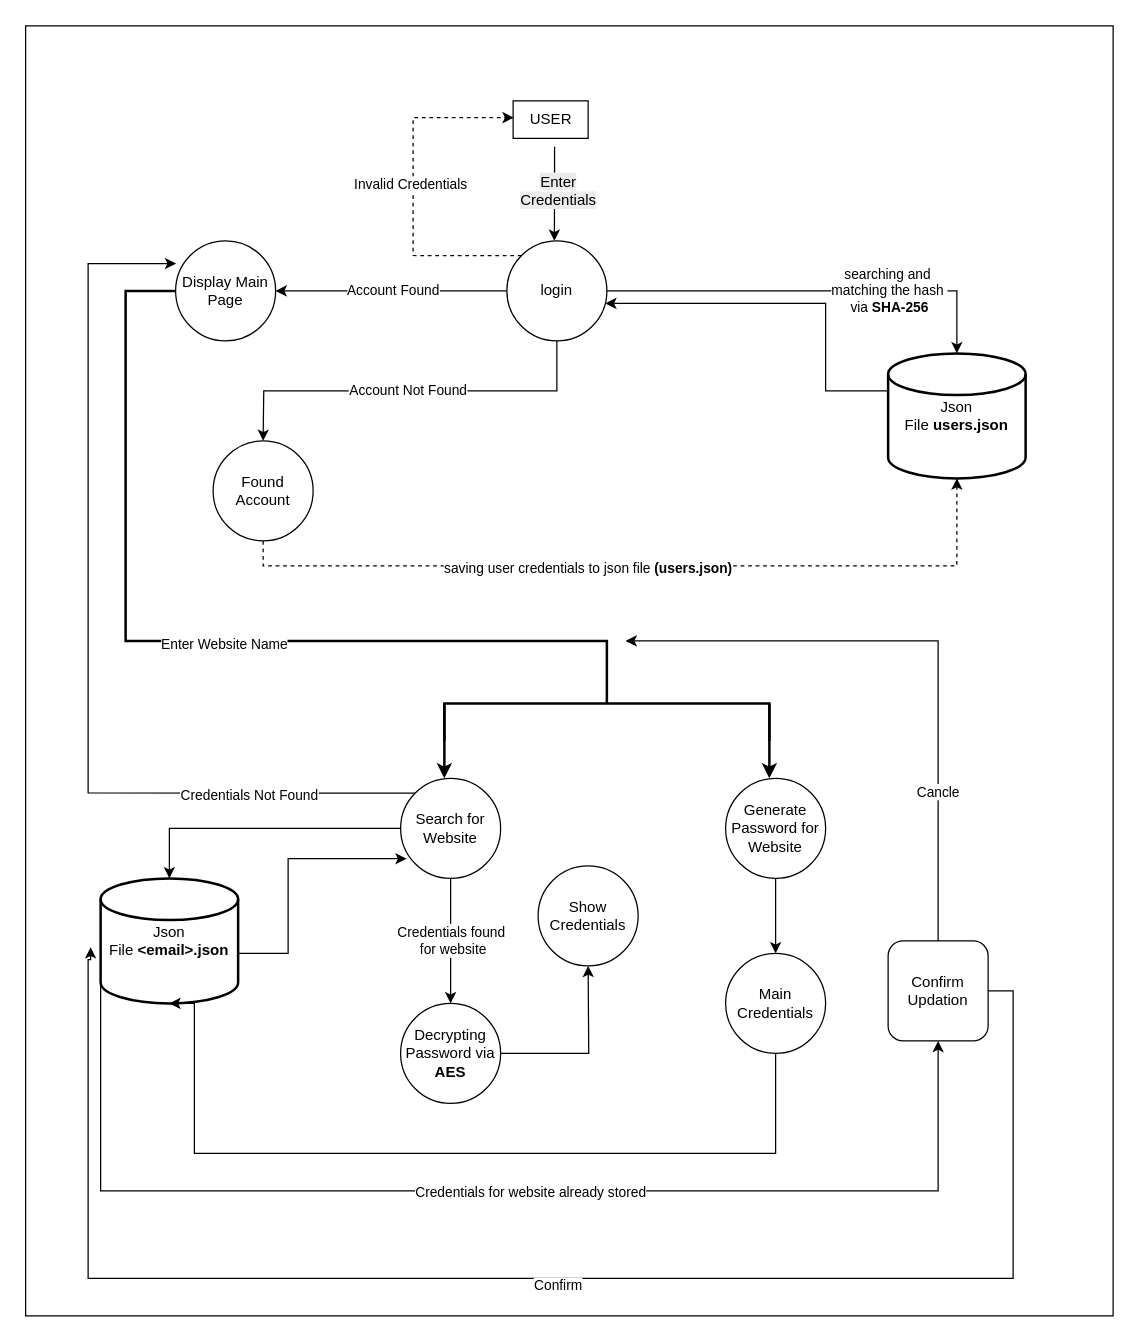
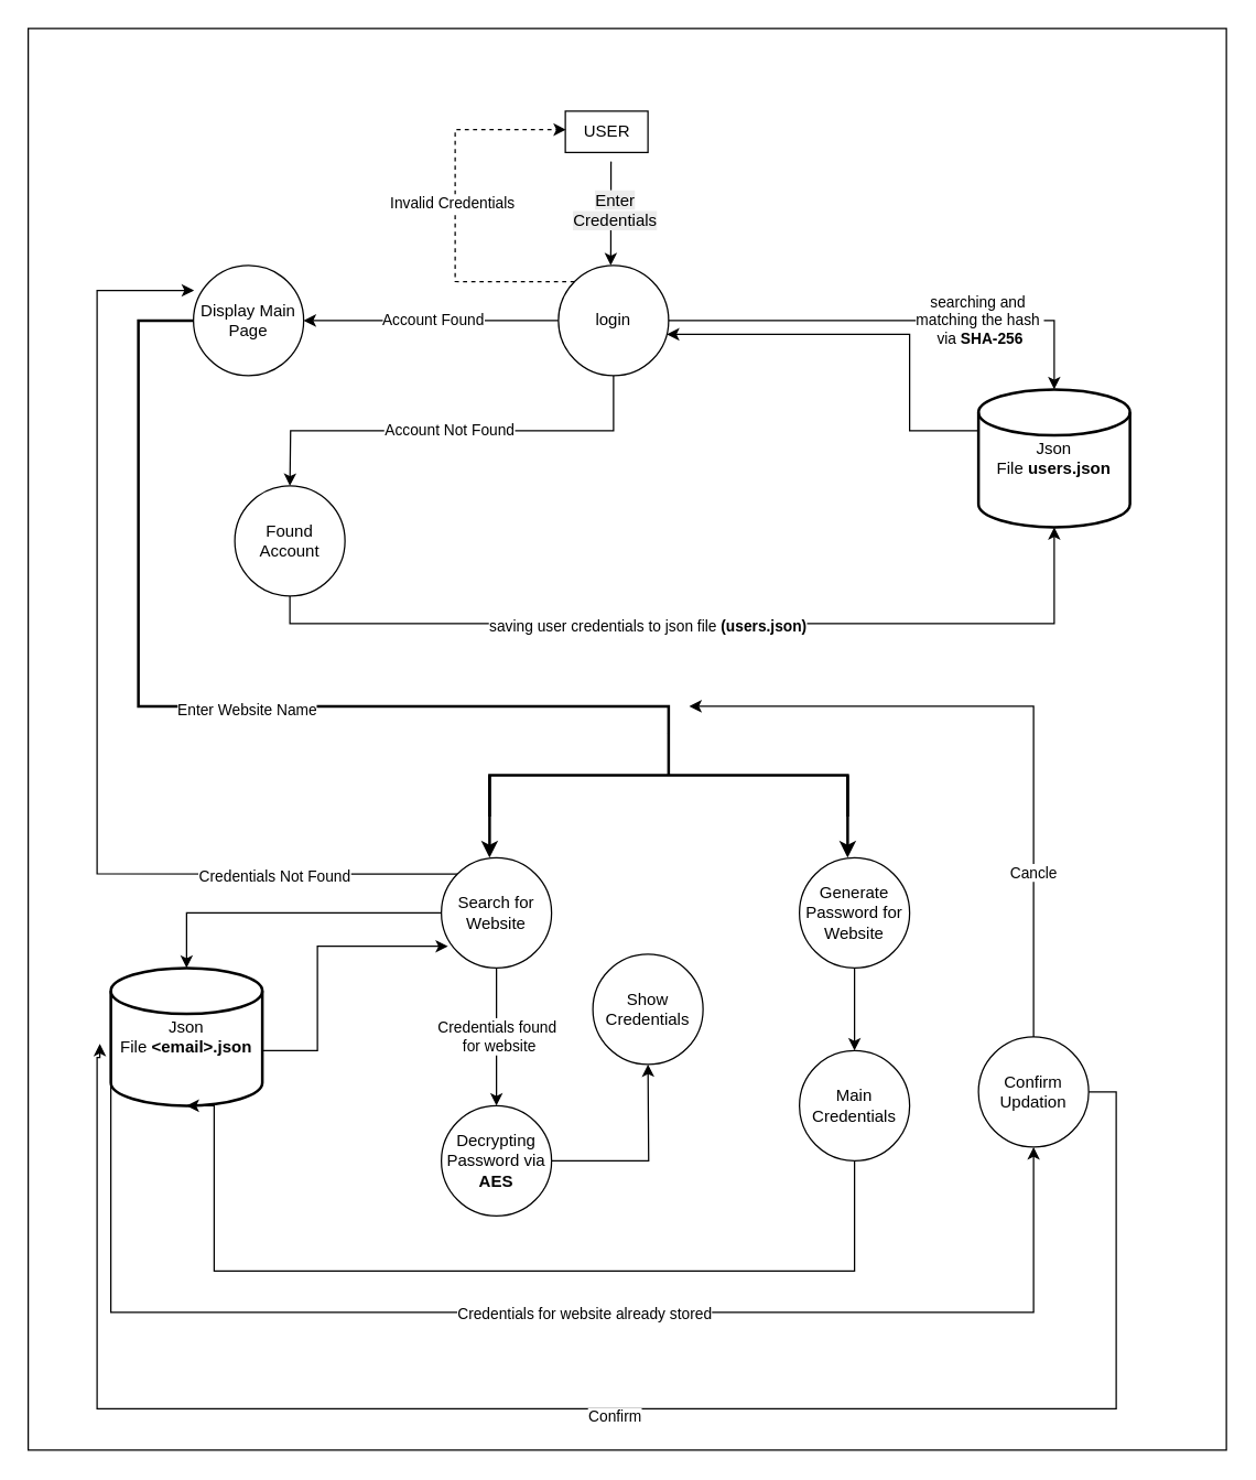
  <mxCell id="0" />
  <mxCell id="1" parent="0" />
  <mxCell id="2" value="" style="rounded=0;whiteSpace=wrap;html=1;" vertex="1" parent="1"><mxGeometry x="20" y="20" width="870" height="1032" as="geometry" /></mxCell>
  <mxCell id="3" value="USER" style="text;html=1;align=center;verticalAlign=middle;resizable=0;points=[];autosize=1;strokeColor=default;" vertex="1" parent="1"><mxGeometry x="410" y="80" width="60" height="30" as="geometry" /></mxCell>
  <mxCell id="4" value="" style="endArrow=classic;html=1;rounded=0;exitX=0.553;exitY=1.22;exitDx=0;exitDy=0;exitPerimeter=0;" edge="1" parent="1" source="3"><mxGeometry width="50" height="50" relative="1" as="geometry"><mxPoint x="460" y="322" as="sourcePoint" /><mxPoint x="443" y="192" as="targetPoint" /></mxGeometry></mxCell>
  <mxCell id="5" value="&lt;span style=&quot;font-size: 12px; text-wrap-mode: wrap; background-color: rgb(236, 236, 236);&quot;&gt;Enter Credentials&lt;/span&gt;" style="edgeLabel;html=1;align=center;verticalAlign=middle;resizable=0;points=[];" vertex="1" connectable="0" parent="4"><mxGeometry x="-0.084" y="2" relative="1" as="geometry"><mxPoint as="offset" /></mxGeometry></mxCell>
  <mxCell id="6" style="edgeStyle=orthogonalEdgeStyle;rounded=0;orthogonalLoop=1;jettySize=auto;html=1;exitX=0.5;exitY=1;exitDx=0;exitDy=0;" edge="1" parent="1" source="10"><mxGeometry relative="1" as="geometry"><mxPoint x="210" y="352" as="targetPoint" /></mxGeometry></mxCell>
  <mxCell id="7" value="Account Not Found" style="edgeLabel;html=1;align=center;verticalAlign=middle;resizable=0;points=[];" vertex="1" connectable="0" parent="6"><mxGeometry x="0.02" y="-1" relative="1" as="geometry"><mxPoint as="offset" /></mxGeometry></mxCell>
  <mxCell id="8" style="edgeStyle=orthogonalEdgeStyle;rounded=0;orthogonalLoop=1;jettySize=auto;html=1;exitX=0;exitY=0.5;exitDx=0;exitDy=0;" edge="1" parent="1" source="10"><mxGeometry relative="1" as="geometry"><mxPoint x="220" y="232" as="targetPoint" /></mxGeometry></mxCell>
  <mxCell id="9" value="Account Found" style="edgeLabel;html=1;align=center;verticalAlign=middle;resizable=0;points=[];" vertex="1" connectable="0" parent="8"><mxGeometry x="-0.008" y="-1" relative="1" as="geometry"><mxPoint x="1" y="-1" as="offset" /></mxGeometry></mxCell>
  <mxCell id="10" value="login" style="ellipse;whiteSpace=wrap;html=1;aspect=fixed;" vertex="1" parent="1"><mxGeometry x="405" y="192" width="80" height="80" as="geometry" /></mxCell>
  <mxCell id="11" style="edgeStyle=orthogonalEdgeStyle;rounded=0;orthogonalLoop=1;jettySize=auto;html=1;exitX=0;exitY=0.5;exitDx=0;exitDy=0;exitPerimeter=0;" edge="1" parent="1" source="12" target="10"><mxGeometry relative="1" as="geometry"><mxPoint x="490" y="242" as="targetPoint" /><Array as="points"><mxPoint x="660" y="312" /><mxPoint x="660" y="242" /></Array></mxGeometry></mxCell>
  <mxCell id="12" value="Json File&lt;b&gt;&amp;nbsp;users.json&lt;/b&gt;" style="strokeWidth=2;html=1;shape=mxgraph.flowchart.database;whiteSpace=wrap;" vertex="1" parent="1"><mxGeometry x="710" y="282" width="110" height="100" as="geometry" /></mxCell>
  <mxCell id="13" style="edgeStyle=orthogonalEdgeStyle;rounded=0;orthogonalLoop=1;jettySize=auto;html=1;exitX=1;exitY=0.5;exitDx=0;exitDy=0;entryX=0.5;entryY=0;entryDx=0;entryDy=0;entryPerimeter=0;" edge="1" parent="1" source="10" target="12"><mxGeometry relative="1" as="geometry" /></mxCell>
  <mxCell id="14" value="searching and&amp;nbsp;&lt;div&gt;matching the hash&amp;nbsp;&lt;/div&gt;&lt;div&gt;via&amp;nbsp;&lt;b&gt;SHA-256&lt;/b&gt;&lt;/div&gt;" style="edgeLabel;html=1;align=center;verticalAlign=middle;resizable=0;points=[];" vertex="1" connectable="0" parent="13"><mxGeometry x="0.288" y="1" relative="1" as="geometry"><mxPoint x="12" as="offset" /></mxGeometry></mxCell>
  <mxCell id="15" value="Found Account" style="ellipse;whiteSpace=wrap;html=1;aspect=fixed;" vertex="1" parent="1"><mxGeometry x="170" y="352" width="80" height="80" as="geometry" /></mxCell>
- <mxCell id="16" style="edgeStyle=orthogonalEdgeStyle;rounded=0;orthogonalLoop=1;jettySize=auto;html=1;exitX=0.5;exitY=1;exitDx=0;exitDy=0;entryX=0.5;entryY=1;entryDx=0;entryDy=0;entryPerimeter=0;dashed=1;" edge="1" parent="1" source="15" target="12"><mxGeometry relative="1" as="geometry" /></mxCell>
+ <mxCell id="16" style="edgeStyle=orthogonalEdgeStyle;rounded=0;orthogonalLoop=1;jettySize=auto;html=1;exitX=0.5;exitY=1;exitDx=0;exitDy=0;entryX=0.5;entryY=1;entryDx=0;entryDy=0;entryPerimeter=0;" edge="1" parent="1" source="15" target="12"><mxGeometry relative="1" as="geometry" /></mxCell>
  <mxCell id="17" value="saving user credentials to json file &lt;b&gt;(users.json)&lt;/b&gt;" style="edgeLabel;html=1;align=center;verticalAlign=middle;resizable=0;points=[];" vertex="1" connectable="0" parent="16"><mxGeometry x="-0.135" y="-1" relative="1" as="geometry"><mxPoint as="offset" /></mxGeometry></mxCell>
  <mxCell id="18" style="edgeStyle=orthogonalEdgeStyle;rounded=0;orthogonalLoop=1;jettySize=auto;html=1;exitX=0;exitY=0;exitDx=0;exitDy=0;entryX=0.007;entryY=0.447;entryDx=0;entryDy=0;entryPerimeter=0;dashed=1;" edge="1" parent="1" source="10" target="3"><mxGeometry relative="1" as="geometry"><Array as="points"><mxPoint x="330" y="204" /><mxPoint x="330" y="93" /></Array></mxGeometry></mxCell>
  <mxCell id="19" value="Invalid Credentials" style="edgeLabel;html=1;align=center;verticalAlign=middle;resizable=0;points=[];" vertex="1" connectable="0" parent="18"><mxGeometry x="0.038" y="3" relative="1" as="geometry"><mxPoint as="offset" /></mxGeometry></mxCell>
  <mxCell id="20" value="Display Main Page" style="ellipse;whiteSpace=wrap;html=1;aspect=fixed;" vertex="1" parent="1"><mxGeometry x="140" y="192" width="80" height="80" as="geometry" /></mxCell>
  <mxCell id="21" style="edgeStyle=orthogonalEdgeStyle;rounded=0;orthogonalLoop=1;jettySize=auto;html=1;exitX=0;exitY=0.5;exitDx=0;exitDy=0;exitPerimeter=0;entryX=0;entryY=0.5;entryDx=0;entryDy=0;endArrow=none;startFill=0;strokeWidth=2;" edge="1" parent="1" source="23" target="20"><mxGeometry relative="1" as="geometry"><mxPoint x="120" y="272" as="targetPoint" /><Array as="points"><mxPoint x="485" y="512" /><mxPoint x="100" y="512" /><mxPoint x="100" y="232" /></Array></mxGeometry></mxCell>
  <mxCell id="22" value="Enter Website Name" style="edgeLabel;html=1;align=center;verticalAlign=middle;resizable=0;points=[];" vertex="1" connectable="0" parent="21"><mxGeometry x="-0.097" y="2" relative="1" as="geometry"><mxPoint as="offset" /></mxGeometry></mxCell>
  <mxCell id="23" value="" style="strokeWidth=2;html=1;shape=mxgraph.flowchart.annotation_2;align=left;labelPosition=right;pointerEvents=1;rotation=90;gradientColor=none;" vertex="1" parent="1"><mxGeometry x="455" y="432" width="60" height="260" as="geometry" /></mxCell>
  <mxCell id="24" value="" style="endArrow=classic;html=1;rounded=0;exitX=0.5;exitY=0;exitDx=0;exitDy=0;exitPerimeter=0;strokeWidth=2;" edge="1" parent="1" source="23"><mxGeometry width="50" height="50" relative="1" as="geometry"><mxPoint x="620" y="587" as="sourcePoint" /><mxPoint x="615" y="622" as="targetPoint" /></mxGeometry></mxCell>
  <mxCell id="25" value="" style="endArrow=classic;html=1;rounded=0;exitX=0.5;exitY=1;exitDx=0;exitDy=0;exitPerimeter=0;strokeWidth=2;" edge="1" parent="1" source="23"><mxGeometry width="50" height="50" relative="1" as="geometry"><mxPoint x="635" y="582" as="sourcePoint" /><mxPoint x="355" y="622" as="targetPoint" /></mxGeometry></mxCell>
  <mxCell id="26" style="edgeStyle=orthogonalEdgeStyle;rounded=0;orthogonalLoop=1;jettySize=auto;html=1;exitX=0.5;exitY=1;exitDx=0;exitDy=0;" edge="1" parent="1" source="30"><mxGeometry relative="1" as="geometry"><mxPoint x="360" y="802" as="targetPoint" /></mxGeometry></mxCell>
  <mxCell id="27" value="Credentials found&amp;nbsp;&lt;div&gt;for website&lt;/div&gt;" style="edgeLabel;html=1;align=center;verticalAlign=middle;resizable=0;points=[];" vertex="1" connectable="0" parent="26"><mxGeometry x="0.005" y="1" relative="1" as="geometry"><mxPoint y="-1" as="offset" /></mxGeometry></mxCell>
  <mxCell id="28" style="edgeStyle=orthogonalEdgeStyle;rounded=0;orthogonalLoop=1;jettySize=auto;html=1;exitX=0;exitY=0;exitDx=0;exitDy=0;entryX=0.005;entryY=0.227;entryDx=0;entryDy=0;entryPerimeter=0;" edge="1" parent="1" source="30" target="20"><mxGeometry relative="1" as="geometry"><mxPoint y="302" as="targetPoint" x="60" /><Array as="points"><mxPoint x="70" y="634" /><mxPoint x="70" y="210" /></Array></mxGeometry></mxCell>
  <mxCell id="29" value="Credentials Not Found" style="edgeLabel;html=1;align=center;verticalAlign=middle;resizable=0;points=[];" vertex="1" connectable="0" parent="28"><mxGeometry x="-0.648" y="2" relative="1" as="geometry"><mxPoint as="offset" /></mxGeometry></mxCell>
  <mxCell id="30" value="Search for Website" style="ellipse;whiteSpace=wrap;html=1;aspect=fixed;" vertex="1" parent="1"><mxGeometry x="320" y="622" width="80" height="80" as="geometry" /></mxCell>
  <mxCell id="31" style="edgeStyle=orthogonalEdgeStyle;rounded=0;orthogonalLoop=1;jettySize=auto;html=1;exitX=0.5;exitY=1;exitDx=0;exitDy=0;" edge="1" parent="1" source="32"><mxGeometry relative="1" as="geometry"><mxPoint x="620" y="762" as="targetPoint" /></mxGeometry></mxCell>
  <mxCell id="32" value="Generate Password for Website" style="ellipse;whiteSpace=wrap;html=1;aspect=fixed;" vertex="1" parent="1"><mxGeometry x="580" y="622" width="80" height="80" as="geometry" /></mxCell>
  <mxCell id="33" style="edgeStyle=orthogonalEdgeStyle;rounded=0;orthogonalLoop=1;jettySize=auto;html=1;exitX=1;exitY=0.5;exitDx=0;exitDy=0;exitPerimeter=0;entryX=0.06;entryY=0.803;entryDx=0;entryDy=0;entryPerimeter=0;" edge="1" parent="1" source="36" target="30"><mxGeometry relative="1" as="geometry"><mxPoint x="340" y="722" as="targetPoint" /><Array as="points"><mxPoint x="230" y="762" /><mxPoint x="230" y="686" /></Array></mxGeometry></mxCell>
  <mxCell id="34" style="edgeStyle=orthogonalEdgeStyle;rounded=0;orthogonalLoop=1;jettySize=auto;html=1;exitX=0;exitY=0.85;exitDx=0;exitDy=0;exitPerimeter=0;entryX=0.5;entryY=1;entryDx=0;entryDy=0;" edge="1" parent="1" source="36" target="44"><mxGeometry relative="1" as="geometry"><Array as="points"><mxPoint x="80" y="797" /><mxPoint x="80" y="952" /><mxPoint x="750" y="952" /></Array></mxGeometry></mxCell>
  <mxCell id="35" value="Credentials for website already stored" style="edgeLabel;html=1;align=center;verticalAlign=middle;resizable=0;points=[];" vertex="1" connectable="0" parent="34"><mxGeometry x="0.063" relative="1" as="geometry"><mxPoint as="offset" /></mxGeometry></mxCell>
  <mxCell id="36" value="Json File&lt;b&gt;&amp;nbsp;&amp;lt;email&amp;gt;.json&lt;/b&gt;" style="strokeWidth=2;html=1;shape=mxgraph.flowchart.database;whiteSpace=wrap;" vertex="1" parent="1"><mxGeometry x="80" y="702" width="110" height="100" as="geometry" /></mxCell>
  <mxCell id="37" style="edgeStyle=orthogonalEdgeStyle;rounded=0;orthogonalLoop=1;jettySize=auto;html=1;exitX=0;exitY=0.5;exitDx=0;exitDy=0;entryX=0.5;entryY=0;entryDx=0;entryDy=0;entryPerimeter=0;" edge="1" parent="1" source="30" target="36"><mxGeometry relative="1" as="geometry" /></mxCell>
  <mxCell id="38" style="edgeStyle=orthogonalEdgeStyle;rounded=0;orthogonalLoop=1;jettySize=auto;html=1;exitX=1;exitY=0.5;exitDx=0;exitDy=0;" edge="1" parent="1" source="39"><mxGeometry relative="1" as="geometry"><mxPoint x="470" y="772" as="targetPoint" /></mxGeometry></mxCell>
  <mxCell id="39" value="Decrypting Password via &lt;b&gt;AES&lt;/b&gt;" style="ellipse;whiteSpace=wrap;html=1;aspect=fixed;" vertex="1" parent="1"><mxGeometry x="320" y="802" width="80" height="80" as="geometry" /></mxCell>
  <mxCell id="40" value="Main Credentials" style="ellipse;whiteSpace=wrap;html=1;aspect=fixed;" vertex="1" parent="1"><mxGeometry x="580" y="762" width="80" height="80" as="geometry" /></mxCell>
  <mxCell id="41" style="edgeStyle=orthogonalEdgeStyle;rounded=0;orthogonalLoop=1;jettySize=auto;html=1;exitX=0.5;exitY=1;exitDx=0;exitDy=0;entryX=0.5;entryY=1;entryDx=0;entryDy=0;entryPerimeter=0;" edge="1" parent="1" source="40" target="36"><mxGeometry relative="1" as="geometry"><Array as="points"><mxPoint x="620" y="922" /><mxPoint x="155" y="922" /></Array></mxGeometry></mxCell>
  <mxCell id="42" style="edgeStyle=orthogonalEdgeStyle;rounded=0;orthogonalLoop=1;jettySize=auto;html=1;exitX=0.5;exitY=0;exitDx=0;exitDy=0;" edge="1" parent="1" source="44"><mxGeometry relative="1" as="geometry"><mxPoint x="500" y="512" as="targetPoint" /><Array as="points"><mxPoint x="750" y="512" /></Array></mxGeometry></mxCell>
  <mxCell id="43" value="Cancle" style="edgeLabel;html=1;align=center;verticalAlign=middle;resizable=0;points=[];" vertex="1" connectable="0" parent="42"><mxGeometry x="-0.509" y="1" relative="1" as="geometry"><mxPoint as="offset" /></mxGeometry></mxCell>
- <mxCell id="44" value="Confirm Updation" style="whiteSpace=wrap;html=1;aspect=fixed;rounded=1;" vertex="1" parent="1"><mxGeometry x="710" y="752" width="80" height="80" as="geometry" /></mxCell>
+ <mxCell id="44" value="Confirm Updation" style="ellipse;whiteSpace=wrap;html=1;aspect=fixed;" vertex="1" parent="1"><mxGeometry x="710" y="752" width="80" height="80" as="geometry" /></mxCell>
  <mxCell id="45" style="edgeStyle=orthogonalEdgeStyle;rounded=0;orthogonalLoop=1;jettySize=auto;html=1;exitX=1;exitY=0.5;exitDx=0;exitDy=0;entryX=-0.073;entryY=0.55;entryDx=0;entryDy=0;entryPerimeter=0;" edge="1" parent="1" source="44" target="36"><mxGeometry relative="1" as="geometry"><Array as="points"><mxPoint x="810" y="792" /><mxPoint x="810" y="1022" /><mxPoint x="70" y="1022" /><mxPoint x="70" y="767" /></Array></mxGeometry></mxCell>
  <mxCell id="46" value="Confirm" style="edgeLabel;html=1;align=center;verticalAlign=middle;resizable=0;points=[];" vertex="1" connectable="0" parent="45"><mxGeometry x="-0.022" y="5" relative="1" as="geometry"><mxPoint as="offset" /></mxGeometry></mxCell>
  <mxCell id="47" value="Show Credentials" style="ellipse;whiteSpace=wrap;html=1;aspect=fixed;" vertex="1" parent="1"><mxGeometry x="430" y="692" width="80" height="80" as="geometry" /></mxCell>
